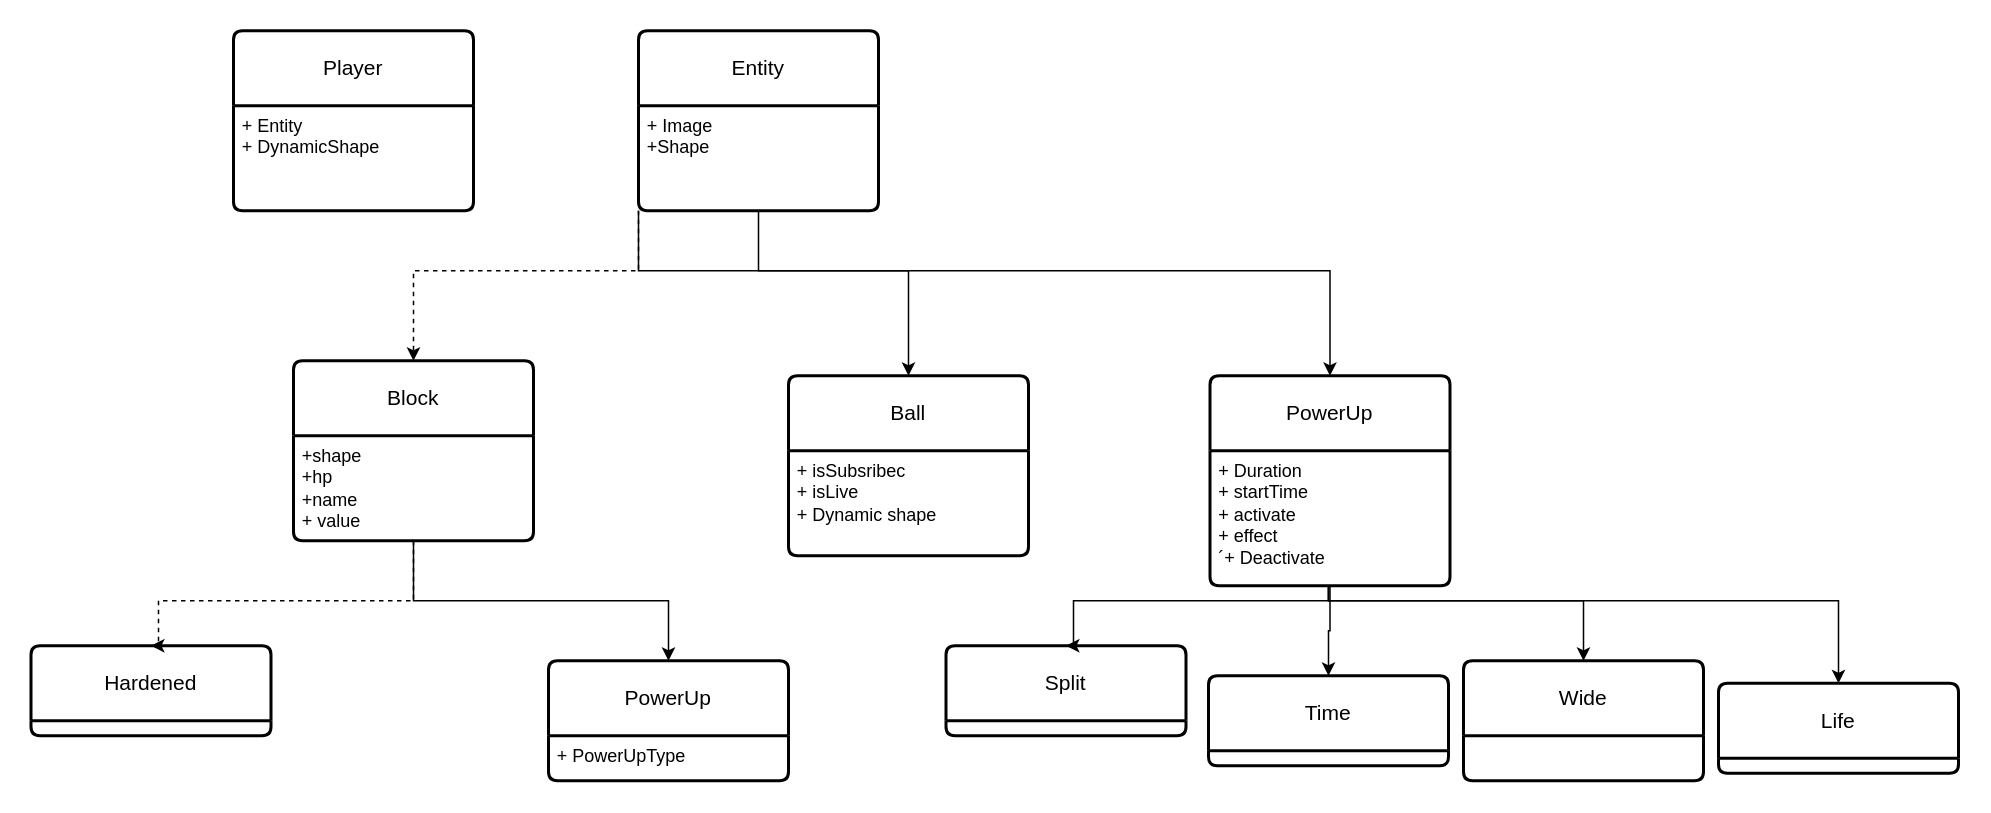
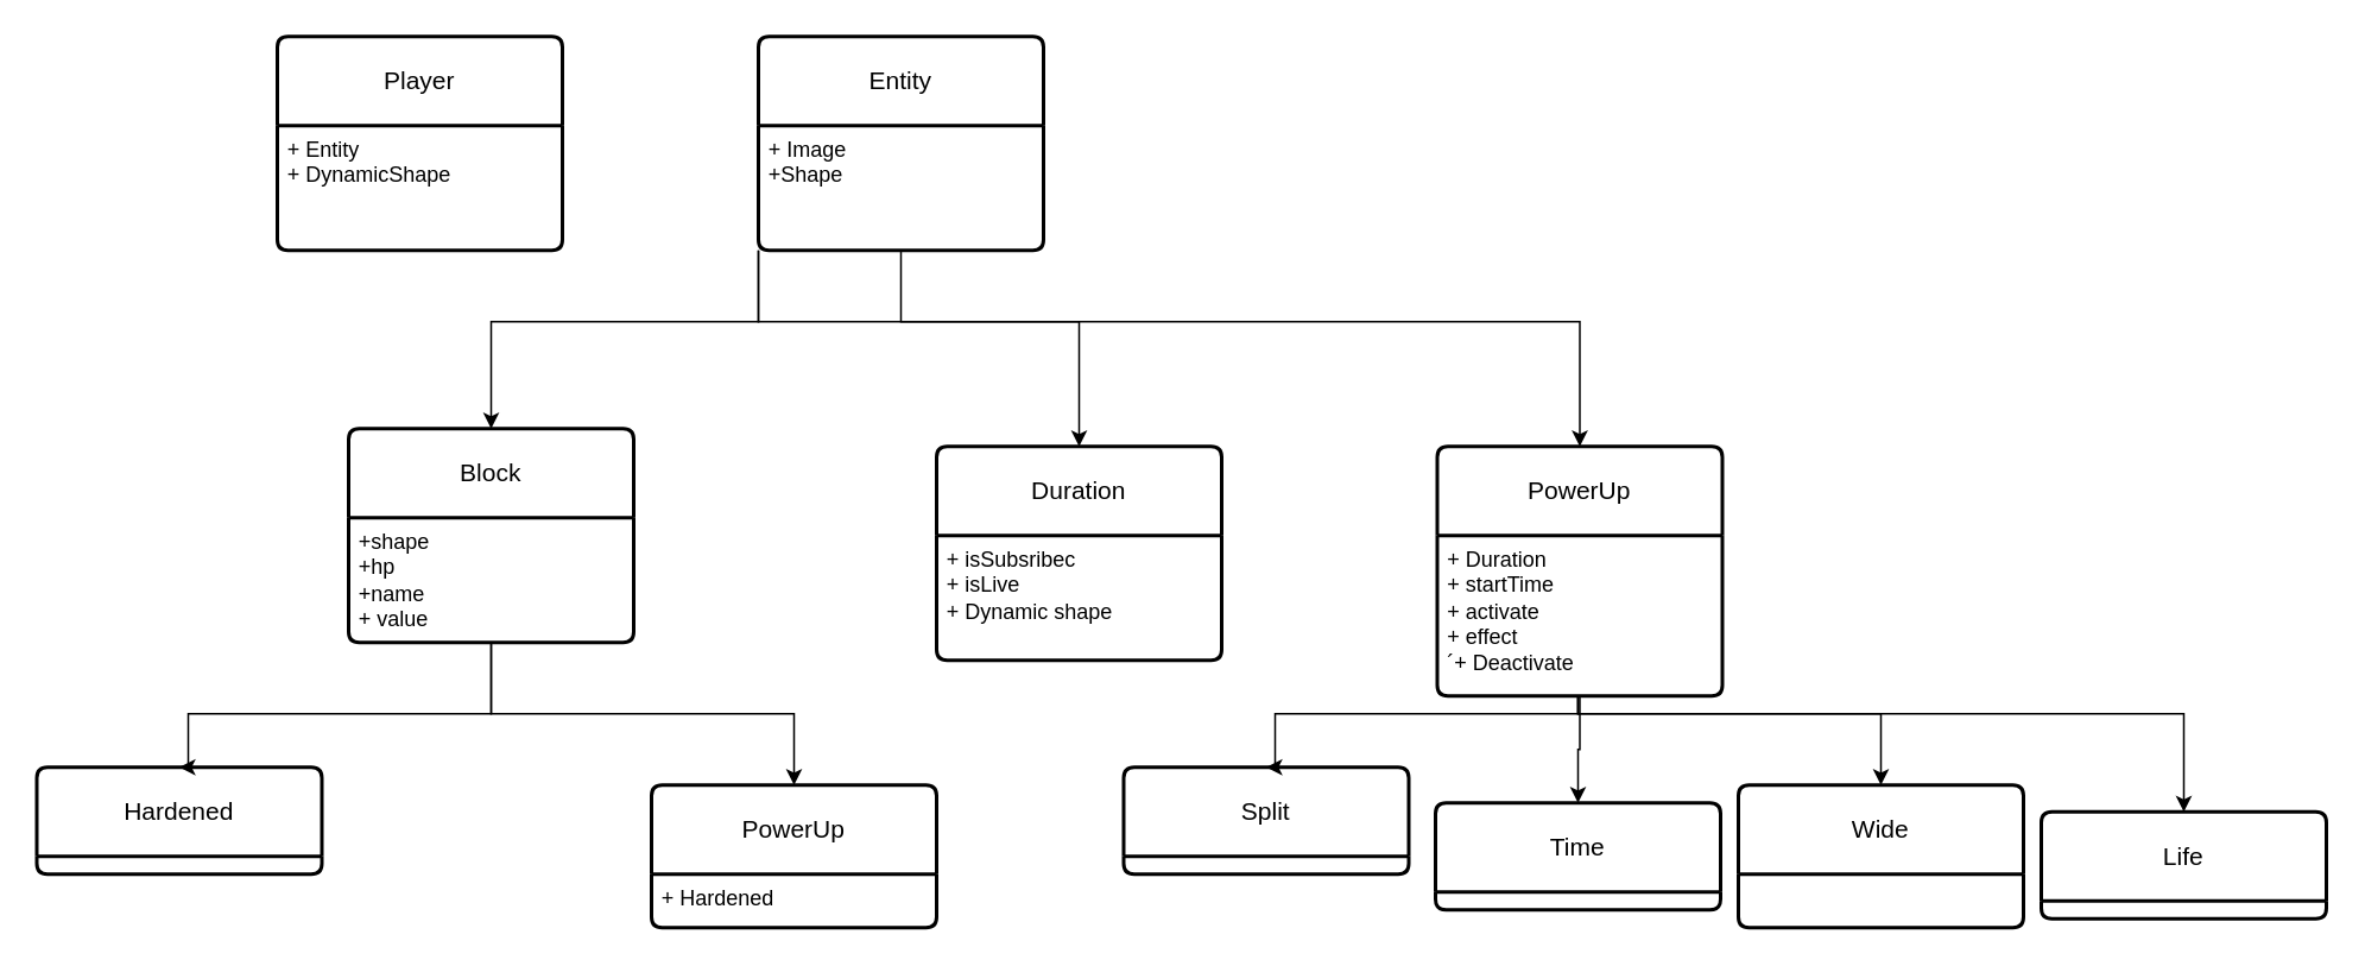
  <mxCell id="0" />
  <mxCell id="1" parent="0" />
  <mxCell id="2" value="Entity" style="swimlane;childLayout=stackLayout;horizontal=1;startSize=50;horizontalStack=0;rounded=1;fontSize=14;fontStyle=0;strokeWidth=2;resizeParent=0;resizeLast=1;shadow=0;dashed=0;align=center;arcSize=4;whiteSpace=wrap;html=1;" vertex="1" parent="1"><mxGeometry x="425" y="20" width="160" height="120" as="geometry" /></mxCell>
  <mxCell id="3" value="+ Image&lt;br&gt;+Shape" style="align=left;strokeColor=none;fillColor=none;spacingLeft=4;fontSize=12;verticalAlign=top;resizable=0;rotatable=0;part=1;html=1;" vertex="1" parent="2"><mxGeometry y="50" width="160" height="70" as="geometry" /></mxCell>
  <mxCell id="4" value="Player" style="swimlane;childLayout=stackLayout;horizontal=1;startSize=50;horizontalStack=0;rounded=1;fontSize=14;fontStyle=0;strokeWidth=2;resizeParent=0;resizeLast=1;shadow=0;dashed=0;align=center;arcSize=4;whiteSpace=wrap;html=1;" vertex="1" parent="1"><mxGeometry x="155" y="20" width="160" height="120" as="geometry" /></mxCell>
  <mxCell id="5" value="+ Entity&lt;br&gt;+ DynamicShape" style="align=left;strokeColor=none;fillColor=none;spacingLeft=4;fontSize=12;verticalAlign=top;resizable=0;rotatable=0;part=1;html=1;" vertex="1" parent="4"><mxGeometry y="50" width="160" height="70" as="geometry" /></mxCell>
  <mxCell id="6" value="Block" style="swimlane;childLayout=stackLayout;horizontal=1;startSize=50;horizontalStack=0;rounded=1;fontSize=14;fontStyle=0;strokeWidth=2;resizeParent=0;resizeLast=1;shadow=0;dashed=0;align=center;arcSize=4;whiteSpace=wrap;html=1;" vertex="1" parent="1"><mxGeometry x="195" y="240" width="160" height="120" as="geometry" /></mxCell>
  <mxCell id="7" value="+shape&lt;br&gt;+hp&lt;br&gt;+name&lt;br&gt;+ value" style="align=left;strokeColor=none;fillColor=none;spacingLeft=4;fontSize=12;verticalAlign=top;resizable=0;rotatable=0;part=1;html=1;" vertex="1" parent="6"><mxGeometry y="50" width="160" height="70" as="geometry" /></mxCell>
- <mxCell id="8" value="Ball" style="swimlane;childLayout=stackLayout;horizontal=1;startSize=50;horizontalStack=0;rounded=1;fontSize=14;fontStyle=0;strokeWidth=2;resizeParent=0;resizeLast=1;shadow=0;dashed=0;align=center;arcSize=4;whiteSpace=wrap;html=1;" vertex="1" parent="1"><mxGeometry x="525" y="250" width="160" height="120" as="geometry" /></mxCell>
+ <mxCell id="8" value="Duration" style="swimlane;childLayout=stackLayout;horizontal=1;startSize=50;horizontalStack=0;rounded=1;fontSize=14;fontStyle=0;strokeWidth=2;resizeParent=0;resizeLast=1;shadow=0;dashed=0;align=center;arcSize=4;whiteSpace=wrap;html=1;" vertex="1" parent="1"><mxGeometry x="525" y="250" width="160" height="120" as="geometry" /></mxCell>
  <mxCell id="9" value="+ isSubsribec&lt;br&gt;+ isLive&lt;br&gt;+ Dynamic shape" style="align=left;strokeColor=none;fillColor=none;spacingLeft=4;fontSize=12;verticalAlign=top;resizable=0;rotatable=0;part=1;html=1;" vertex="1" parent="8"><mxGeometry y="50" width="160" height="70" as="geometry" /></mxCell>
  <mxCell id="10" value="PowerUp" style="swimlane;childLayout=stackLayout;horizontal=1;startSize=50;horizontalStack=0;rounded=1;fontSize=14;fontStyle=0;strokeWidth=2;resizeParent=0;resizeLast=1;shadow=0;dashed=0;align=center;arcSize=4;whiteSpace=wrap;html=1;" vertex="1" parent="1"><mxGeometry x="806" y="250" width="160" height="140" as="geometry" /></mxCell>
  <mxCell id="11" value="+ Duration&lt;br&gt;+ startTime&lt;br&gt;+ activate&lt;br&gt;+ effect&lt;br&gt;´+ Deactivate" style="align=left;strokeColor=none;fillColor=none;spacingLeft=4;fontSize=12;verticalAlign=top;resizable=0;rotatable=0;part=1;html=1;" vertex="1" parent="10"><mxGeometry y="50" width="160" height="90" as="geometry" /></mxCell>
- <mxCell id="12" style="edgeStyle=orthogonalEdgeStyle;rounded=0;orthogonalLoop=1;jettySize=auto;html=1;dashed=1;" edge="1" parent="1" source="3" target="6"><mxGeometry relative="1" as="geometry"><Array as="points"><mxPoint x="425" y="180" /><mxPoint x="275" y="180" /></Array></mxGeometry></mxCell>
+ <mxCell id="12" style="edgeStyle=orthogonalEdgeStyle;rounded=0;orthogonalLoop=1;jettySize=auto;html=1;" edge="1" parent="1" source="3" target="6"><mxGeometry relative="1" as="geometry"><Array as="points"><mxPoint x="425" y="180" /><mxPoint x="275" y="180" /></Array></mxGeometry></mxCell>
  <mxCell id="13" style="edgeStyle=orthogonalEdgeStyle;rounded=0;orthogonalLoop=1;jettySize=auto;html=1;" edge="1" parent="1" source="3" target="8"><mxGeometry relative="1" as="geometry"><Array as="points"><mxPoint x="425" y="180" /><mxPoint x="605" y="180" /></Array></mxGeometry></mxCell>
  <mxCell id="14" style="edgeStyle=orthogonalEdgeStyle;rounded=0;orthogonalLoop=1;jettySize=auto;html=1;entryX=0.5;entryY=0;entryDx=0;entryDy=0;" edge="1" parent="1" source="3" target="10"><mxGeometry relative="1" as="geometry"><Array as="points"><mxPoint x="505" y="180" /><mxPoint x="886" y="180" /></Array></mxGeometry></mxCell>
  <mxCell id="15" value="Hardened" style="swimlane;childLayout=stackLayout;horizontal=1;startSize=50;horizontalStack=0;rounded=1;fontSize=14;fontStyle=0;strokeWidth=2;resizeParent=0;resizeLast=1;shadow=0;dashed=0;align=center;arcSize=4;whiteSpace=wrap;html=1;" vertex="1" parent="1"><mxGeometry x="20" y="430" width="160" height="60" as="geometry" /></mxCell>
  <mxCell id="16" value="PowerUp" style="swimlane;childLayout=stackLayout;horizontal=1;startSize=50;horizontalStack=0;rounded=1;fontSize=14;fontStyle=0;strokeWidth=2;resizeParent=0;resizeLast=1;shadow=0;dashed=0;align=center;arcSize=4;whiteSpace=wrap;html=1;" vertex="1" parent="1"><mxGeometry x="365" y="440" width="160" height="80" as="geometry" /></mxCell>
- <mxCell id="17" value="+ PowerUpType" style="align=left;strokeColor=none;fillColor=none;spacingLeft=4;fontSize=12;verticalAlign=top;resizable=0;rotatable=0;part=1;html=1;" vertex="1" parent="16"><mxGeometry y="50" width="160" height="30" as="geometry" /></mxCell>
- <mxCell id="18" style="edgeStyle=orthogonalEdgeStyle;rounded=0;orthogonalLoop=1;jettySize=auto;html=1;entryX=0.5;entryY=0;entryDx=0;entryDy=0;dashed=1;" edge="1" parent="1" source="7" target="15"><mxGeometry relative="1" as="geometry"><Array as="points"><mxPoint x="275" y="400" /><mxPoint x="105" y="400" /></Array></mxGeometry></mxCell>
+ <mxCell id="17" value="+ Hardened" style="align=left;strokeColor=none;fillColor=none;spacingLeft=4;fontSize=12;verticalAlign=top;resizable=0;rotatable=0;part=1;html=1;" vertex="1" parent="16"><mxGeometry y="50" width="160" height="30" as="geometry" /></mxCell>
+ <mxCell id="18" style="edgeStyle=orthogonalEdgeStyle;rounded=0;orthogonalLoop=1;jettySize=auto;html=1;entryX=0.5;entryY=0;entryDx=0;entryDy=0;" edge="1" parent="1" source="7" target="15"><mxGeometry relative="1" as="geometry"><Array as="points"><mxPoint x="275" y="400" /><mxPoint x="105" y="400" /></Array></mxGeometry></mxCell>
  <mxCell id="19" style="edgeStyle=orthogonalEdgeStyle;rounded=0;orthogonalLoop=1;jettySize=auto;html=1;entryX=0.5;entryY=0;entryDx=0;entryDy=0;" edge="1" parent="1" source="7" target="16"><mxGeometry relative="1" as="geometry"><Array as="points"><mxPoint x="275" y="400" /><mxPoint x="445" y="400" /></Array></mxGeometry></mxCell>
  <mxCell id="20" value="Split" style="swimlane;childLayout=stackLayout;horizontal=1;startSize=50;horizontalStack=0;rounded=1;fontSize=14;fontStyle=0;strokeWidth=2;resizeParent=0;resizeLast=1;shadow=0;dashed=0;align=center;arcSize=4;whiteSpace=wrap;html=1;" vertex="1" parent="1"><mxGeometry x="630" y="430" width="160" height="60" as="geometry" /></mxCell>
  <mxCell id="21" value="Wide" style="swimlane;childLayout=stackLayout;horizontal=1;startSize=50;horizontalStack=0;rounded=1;fontSize=14;fontStyle=0;strokeWidth=2;resizeParent=0;resizeLast=1;shadow=0;dashed=0;align=center;arcSize=4;whiteSpace=wrap;html=1;" vertex="1" parent="1"><mxGeometry x="975" y="440" width="160" height="80" as="geometry" /></mxCell>
  <mxCell id="22" value="Time" style="swimlane;childLayout=stackLayout;horizontal=1;startSize=50;horizontalStack=0;rounded=1;fontSize=14;fontStyle=0;strokeWidth=2;resizeParent=0;resizeLast=1;shadow=0;dashed=0;align=center;arcSize=4;whiteSpace=wrap;html=1;" vertex="1" parent="1"><mxGeometry x="805" y="450" width="160" height="60" as="geometry" /></mxCell>
  <mxCell id="23" style="edgeStyle=orthogonalEdgeStyle;rounded=0;orthogonalLoop=1;jettySize=auto;html=1;entryX=0.5;entryY=0;entryDx=0;entryDy=0;" edge="1" parent="1" source="11" target="22"><mxGeometry relative="1" as="geometry" /></mxCell>
  <mxCell id="24" style="edgeStyle=orthogonalEdgeStyle;rounded=0;orthogonalLoop=1;jettySize=auto;html=1;entryX=0.5;entryY=0;entryDx=0;entryDy=0;" edge="1" parent="1" source="11" target="21"><mxGeometry relative="1" as="geometry"><Array as="points"><mxPoint x="885" y="400" /><mxPoint x="1055" y="400" /></Array></mxGeometry></mxCell>
  <mxCell id="25" style="edgeStyle=orthogonalEdgeStyle;rounded=0;orthogonalLoop=1;jettySize=auto;html=1;entryX=0.5;entryY=0;entryDx=0;entryDy=0;" edge="1" parent="1" source="11" target="20"><mxGeometry relative="1" as="geometry"><Array as="points"><mxPoint x="885" y="400" /><mxPoint x="715" y="400" /></Array></mxGeometry></mxCell>
  <mxCell id="26" value="Life" style="swimlane;childLayout=stackLayout;horizontal=1;startSize=50;horizontalStack=0;rounded=1;fontSize=14;fontStyle=0;strokeWidth=2;resizeParent=0;resizeLast=1;shadow=0;dashed=0;align=center;arcSize=4;whiteSpace=wrap;html=1;" vertex="1" parent="1"><mxGeometry x="1145" y="455" width="160" height="60" as="geometry" /></mxCell>
  <mxCell id="27" style="edgeStyle=orthogonalEdgeStyle;rounded=0;orthogonalLoop=1;jettySize=auto;html=1;entryX=0.5;entryY=0;entryDx=0;entryDy=0;" edge="1" parent="1" source="11" target="26"><mxGeometry relative="1" as="geometry"><Array as="points"><mxPoint x="885" y="400" /><mxPoint x="1225" y="400" /></Array></mxGeometry></mxCell>
